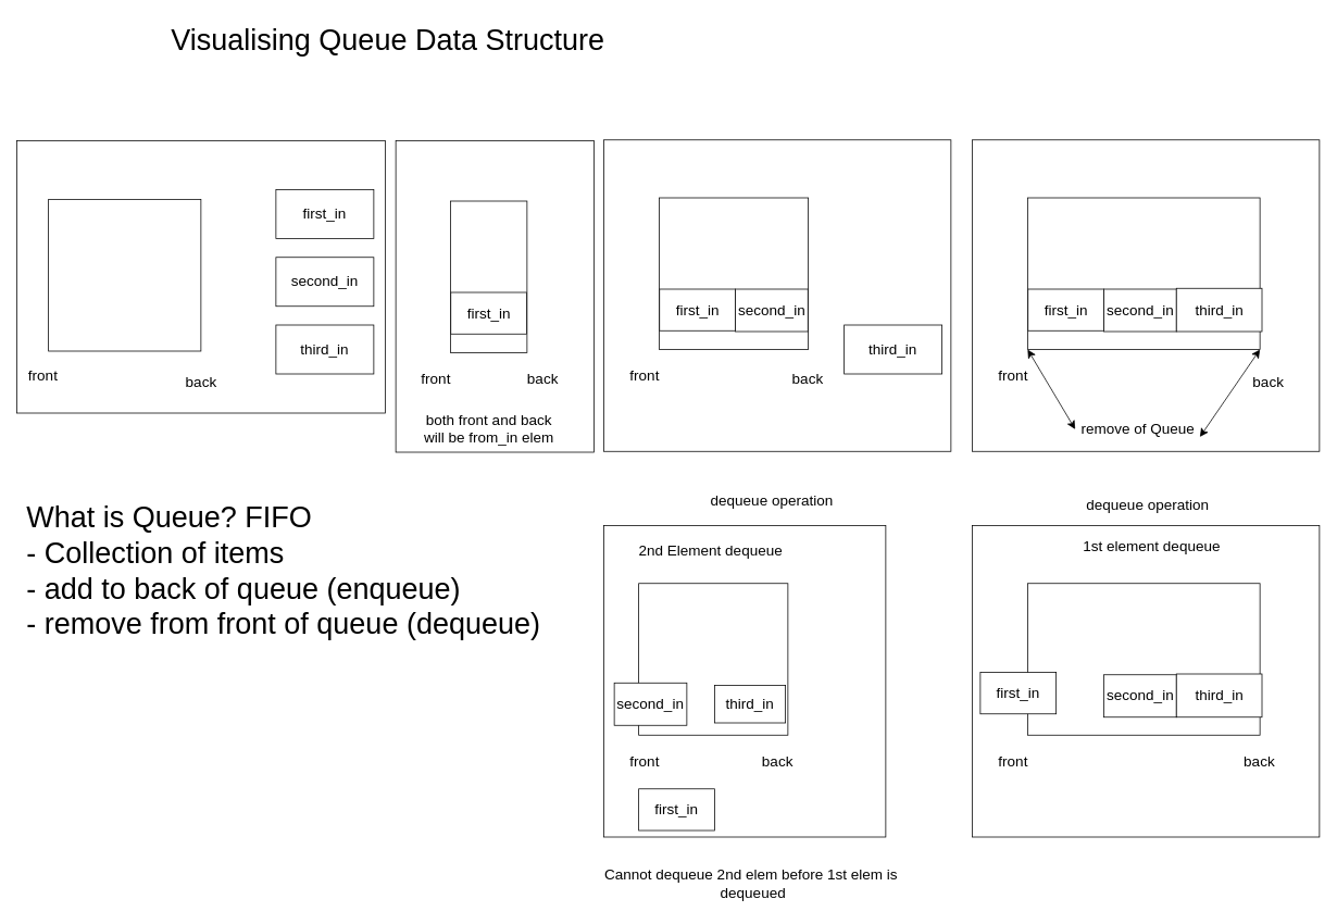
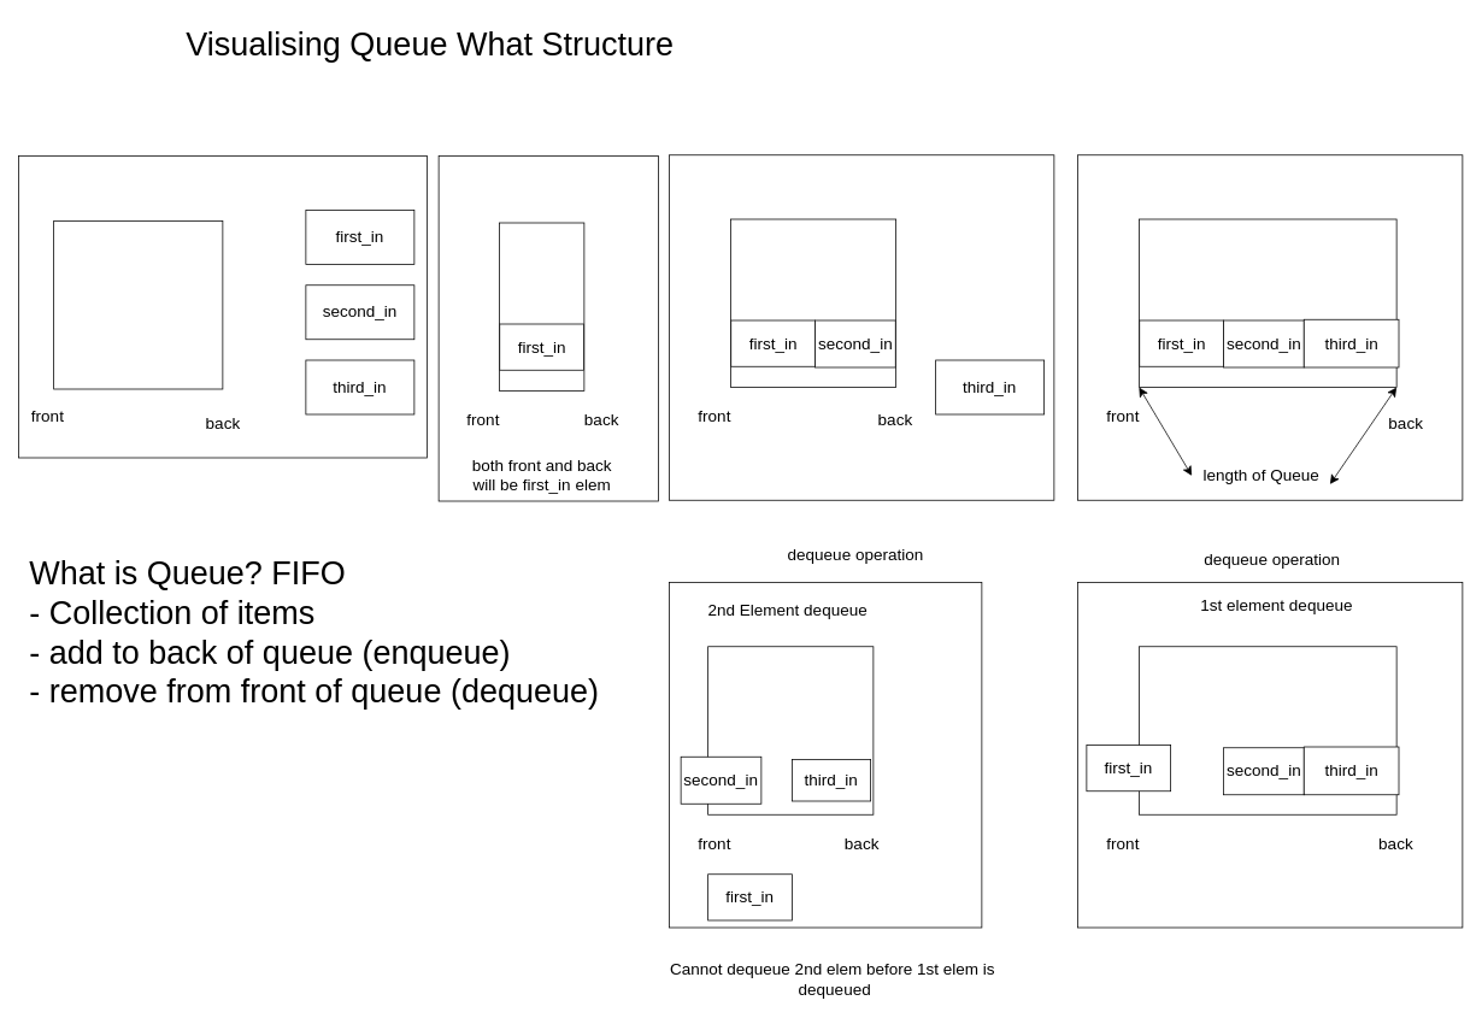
  <mxCell id="0" />
  <mxCell id="1" parent="0" />
  <mxCell id="2" value="" style="whiteSpace=wrap;html=1;fontSize=36;" vertex="1" parent="1"><mxGeometry x="740" y="644" width="346" height="382" as="geometry" /></mxCell>
  <mxCell id="3" value="" style="whiteSpace=wrap;html=1;fontSize=36;" vertex="1" parent="1"><mxGeometry x="740" y="171" width="426" height="382" as="geometry" /></mxCell>
  <mxCell id="4" value="" style="whiteSpace=wrap;html=1;fontSize=36;" vertex="1" parent="1"><mxGeometry x="485" y="172" width="243" height="382" as="geometry" /></mxCell>
  <mxCell id="5" value="" style="whiteSpace=wrap;html=1;fontSize=36;" vertex="1" parent="1"><mxGeometry x="20" y="172" width="452" height="334" as="geometry" /></mxCell>
  <mxCell id="6" value="" style="whiteSpace=wrap;html=1;fontSize=18;" vertex="1" parent="1"><mxGeometry x="808" y="242" width="183" height="186" as="geometry" /></mxCell>
- <mxCell id="7" value="&lt;font style=&quot;font-size: 36px;&quot;&gt;Visualising Queue Data Structure&lt;/font&gt;" style="text;html=1;align=center;verticalAlign=middle;resizable=0;points=[];autosize=1;strokeColor=none;fillColor=none;" vertex="1" parent="1"><mxGeometry x="200" y="20" width="550" height="55" as="geometry" /></mxCell>
+ <mxCell id="7" value="&lt;font style=&quot;font-size: 36px;&quot;&gt;Visualising Queue What Structure&lt;/font&gt;" style="text;html=1;align=center;verticalAlign=middle;resizable=0;points=[];autosize=1;strokeColor=none;fillColor=none;" vertex="1" parent="1"><mxGeometry x="200" y="20" width="550" height="55" as="geometry" /></mxCell>
  <mxCell id="8" value="" style="whiteSpace=wrap;html=1;fontSize=18;" vertex="1" parent="1"><mxGeometry x="59" y="244" width="187" height="186" as="geometry" /></mxCell>
  <mxCell id="9" value="front" style="text;html=1;align=center;verticalAlign=middle;resizable=0;points=[];autosize=1;strokeColor=none;fillColor=none;fontSize=18;" vertex="1" parent="1"><mxGeometry x="25" y="444" width="54" height="34" as="geometry" /></mxCell>
  <mxCell id="10" value="back" style="text;html=1;align=center;verticalAlign=middle;resizable=0;points=[];autosize=1;strokeColor=none;fillColor=none;fontSize=18;" vertex="1" parent="1"><mxGeometry x="218" y="452" width="56" height="34" as="geometry" /></mxCell>
  <mxCell id="11" value="first_in" style="whiteSpace=wrap;html=1;fontSize=18;" vertex="1" parent="1"><mxGeometry x="338" y="232" width="120" height="60" as="geometry" /></mxCell>
  <mxCell id="12" value="second_in" style="whiteSpace=wrap;html=1;fontSize=18;" vertex="1" parent="1"><mxGeometry x="338" y="315" width="120" height="60" as="geometry" /></mxCell>
  <mxCell id="13" value="third_in" style="whiteSpace=wrap;html=1;fontSize=18;" vertex="1" parent="1"><mxGeometry x="338" y="398" width="120" height="60" as="geometry" /></mxCell>
  <mxCell id="14" value="" style="whiteSpace=wrap;html=1;fontSize=18;" vertex="1" parent="1"><mxGeometry x="552" y="246" width="94" height="186" as="geometry" /></mxCell>
  <mxCell id="15" value="front" style="text;html=1;align=center;verticalAlign=middle;resizable=0;points=[];autosize=1;strokeColor=none;fillColor=none;fontSize=18;" vertex="1" parent="1"><mxGeometry x="507" y="448" width="54" height="34" as="geometry" /></mxCell>
  <mxCell id="16" value="back" style="text;html=1;align=center;verticalAlign=middle;resizable=0;points=[];autosize=1;strokeColor=none;fillColor=none;fontSize=18;" vertex="1" parent="1"><mxGeometry x="637" y="448" width="56" height="34" as="geometry" /></mxCell>
  <mxCell id="17" value="first_in" style="whiteSpace=wrap;html=1;fontSize=18;" vertex="1" parent="1"><mxGeometry x="552.5" y="358" width="93" height="51" as="geometry" /></mxCell>
  <mxCell id="18" value="second_in" style="whiteSpace=wrap;html=1;fontSize=18;" vertex="1" parent="1"><mxGeometry x="901.5" y="354" width="89" height="52" as="geometry" /></mxCell>
  <mxCell id="19" value="third_in" style="whiteSpace=wrap;html=1;fontSize=18;" vertex="1" parent="1"><mxGeometry x="1035" y="398" width="120" height="60" as="geometry" /></mxCell>
- <mxCell id="20" value="both front and back&lt;br&gt;will be from_in elem" style="text;html=1;align=center;verticalAlign=middle;resizable=0;points=[];autosize=1;strokeColor=none;fillColor=none;fontSize=18;" vertex="1" parent="1"><mxGeometry x="513" y="498" width="172" height="55" as="geometry" /></mxCell>
+ <mxCell id="20" value="both front and back&lt;br&gt;will be first_in elem" style="text;html=1;align=center;verticalAlign=middle;resizable=0;points=[];autosize=1;strokeColor=none;fillColor=none;fontSize=18;" vertex="1" parent="1"><mxGeometry x="513" y="498" width="172" height="55" as="geometry" /></mxCell>
  <mxCell id="21" value="front" style="text;html=1;align=center;verticalAlign=middle;resizable=0;points=[];autosize=1;strokeColor=none;fillColor=none;fontSize=18;" vertex="1" parent="1"><mxGeometry x="763" y="444" width="54" height="34" as="geometry" /></mxCell>
  <mxCell id="22" value="back" style="text;html=1;align=center;verticalAlign=middle;resizable=0;points=[];autosize=1;strokeColor=none;fillColor=none;fontSize=18;" vertex="1" parent="1"><mxGeometry x="962" y="448" width="56" height="34" as="geometry" /></mxCell>
  <mxCell id="23" value="first_in" style="whiteSpace=wrap;html=1;fontSize=18;" vertex="1" parent="1"><mxGeometry x="808.5" y="354" width="93" height="51" as="geometry" /></mxCell>
  <mxCell id="24" value="" style="whiteSpace=wrap;html=1;fontSize=36;" vertex="1" parent="1"><mxGeometry x="1192" y="171" width="426" height="382" as="geometry" /></mxCell>
  <mxCell id="25" value="" style="whiteSpace=wrap;html=1;fontSize=18;" vertex="1" parent="1"><mxGeometry x="1260" y="242" width="285" height="186" as="geometry" /></mxCell>
  <mxCell id="26" value="second_in" style="whiteSpace=wrap;html=1;fontSize=18;" vertex="1" parent="1"><mxGeometry x="1353.5" y="354" width="89" height="52" as="geometry" /></mxCell>
  <mxCell id="27" value="third_in" style="whiteSpace=wrap;html=1;fontSize=18;" vertex="1" parent="1"><mxGeometry x="1442.5" y="353" width="105" height="53" as="geometry" /></mxCell>
  <mxCell id="28" value="front" style="text;html=1;align=center;verticalAlign=middle;resizable=0;points=[];autosize=1;strokeColor=none;fillColor=none;fontSize=18;" vertex="1" parent="1"><mxGeometry x="1215" y="444" width="54" height="34" as="geometry" /></mxCell>
  <mxCell id="29" value="back" style="text;html=1;align=center;verticalAlign=middle;resizable=0;points=[];autosize=1;strokeColor=none;fillColor=none;fontSize=18;" vertex="1" parent="1"><mxGeometry x="1527" y="452" width="56" height="34" as="geometry" /></mxCell>
  <mxCell id="30" value="first_in" style="whiteSpace=wrap;html=1;fontSize=18;" vertex="1" parent="1"><mxGeometry x="1260.5" y="354" width="93" height="51" as="geometry" /></mxCell>
  <mxCell id="31" value="" style="whiteSpace=wrap;html=1;fontSize=36;" vertex="1" parent="1"><mxGeometry x="1192" y="644" width="426" height="382" as="geometry" /></mxCell>
  <mxCell id="32" value="" style="whiteSpace=wrap;html=1;fontSize=18;" vertex="1" parent="1"><mxGeometry x="1260" y="715" width="285" height="186" as="geometry" /></mxCell>
  <mxCell id="33" value="second_in" style="whiteSpace=wrap;html=1;fontSize=18;" vertex="1" parent="1"><mxGeometry x="1353.5" y="827" width="89" height="52" as="geometry" /></mxCell>
  <mxCell id="34" value="third_in" style="whiteSpace=wrap;html=1;fontSize=18;" vertex="1" parent="1"><mxGeometry x="1442.5" y="826" width="105" height="53" as="geometry" /></mxCell>
  <mxCell id="35" value="front" style="text;html=1;align=center;verticalAlign=middle;resizable=0;points=[];autosize=1;strokeColor=none;fillColor=none;fontSize=18;" vertex="1" parent="1"><mxGeometry x="1215" y="917" width="54" height="34" as="geometry" /></mxCell>
  <mxCell id="36" value="back" style="text;html=1;align=center;verticalAlign=middle;resizable=0;points=[];autosize=1;strokeColor=none;fillColor=none;fontSize=18;" vertex="1" parent="1"><mxGeometry x="1516" y="917" width="56" height="34" as="geometry" /></mxCell>
  <mxCell id="37" value="first_in" style="whiteSpace=wrap;html=1;fontSize=18;" vertex="1" parent="1"><mxGeometry x="1202" y="824" width="93" height="51" as="geometry" /></mxCell>
  <mxCell id="38" value="1st element dequeue" style="text;html=1;align=center;verticalAlign=middle;resizable=0;points=[];autosize=1;strokeColor=none;fillColor=none;fontSize=18;" vertex="1" parent="1"><mxGeometry x="1319" y="653" width="186" height="34" as="geometry" /></mxCell>
  <mxCell id="39" value="dequeue operation" style="text;html=1;align=center;verticalAlign=middle;resizable=0;points=[];autosize=1;strokeColor=none;fillColor=none;fontSize=18;" vertex="1" parent="1"><mxGeometry x="1323" y="602" width="168" height="34" as="geometry" /></mxCell>
  <mxCell id="40" value="" style="whiteSpace=wrap;html=1;fontSize=18;" vertex="1" parent="1"><mxGeometry x="783" y="715" width="183" height="186" as="geometry" /></mxCell>
  <mxCell id="41" value="second_in" style="whiteSpace=wrap;html=1;fontSize=18;" vertex="1" parent="1"><mxGeometry x="753" y="837" width="89" height="52" as="geometry" /></mxCell>
  <mxCell id="42" value="third_in" style="whiteSpace=wrap;html=1;fontSize=18;" vertex="1" parent="1"><mxGeometry x="876" y="840" width="87" height="46" as="geometry" /></mxCell>
  <mxCell id="43" value="front" style="text;html=1;align=center;verticalAlign=middle;resizable=0;points=[];autosize=1;strokeColor=none;fillColor=none;fontSize=18;" vertex="1" parent="1"><mxGeometry x="763" y="917" width="54" height="34" as="geometry" /></mxCell>
  <mxCell id="44" value="back" style="text;html=1;align=center;verticalAlign=middle;resizable=0;points=[];autosize=1;strokeColor=none;fillColor=none;fontSize=18;" vertex="1" parent="1"><mxGeometry x="925" y="917" width="56" height="34" as="geometry" /></mxCell>
  <mxCell id="45" value="first_in" style="whiteSpace=wrap;html=1;fontSize=18;" vertex="1" parent="1"><mxGeometry x="783" y="967" width="93" height="51" as="geometry" /></mxCell>
  <mxCell id="46" value="2nd Element dequeue" style="text;html=1;align=center;verticalAlign=middle;resizable=0;points=[];autosize=1;strokeColor=none;fillColor=none;fontSize=18;" vertex="1" parent="1"><mxGeometry x="774" y="658" width="194" height="34" as="geometry" /></mxCell>
  <mxCell id="47" value="dequeue operation" style="text;html=1;align=center;verticalAlign=middle;resizable=0;points=[];autosize=1;strokeColor=none;fillColor=none;fontSize=18;" vertex="1" parent="1"><mxGeometry x="862" y="597" width="168" height="34" as="geometry" /></mxCell>
- <mxCell id="48" value="remove of Queue" style="text;html=1;align=center;verticalAlign=middle;resizable=0;points=[];autosize=1;strokeColor=none;fillColor=none;fontSize=18;" vertex="1" parent="1"><mxGeometry x="1322" y="508.5" width="146" height="34" as="geometry" /></mxCell>
+ <mxCell id="48" value="length of Queue" style="text;html=1;align=center;verticalAlign=middle;resizable=0;points=[];autosize=1;strokeColor=none;fillColor=none;fontSize=18;" vertex="1" parent="1"><mxGeometry x="1322" y="508.5" width="146" height="34" as="geometry" /></mxCell>
  <mxCell id="49" value="" style="edgeStyle=none;orthogonalLoop=1;jettySize=auto;html=1;endArrow=classic;startArrow=classic;endSize=8;startSize=8;fontSize=36;exitX=1;exitY=1;exitDx=0;exitDy=0;entryX=1.023;entryY=0.788;entryDx=0;entryDy=0;entryPerimeter=0;" edge="1" parent="1" source="25" target="48"><mxGeometry width="100" relative="1" as="geometry"><mxPoint x="1692" y="447" as="sourcePoint" /><mxPoint x="1792" y="447" as="targetPoint" /><Array as="points" /></mxGeometry></mxCell>
  <mxCell id="50" value="" style="edgeStyle=none;orthogonalLoop=1;jettySize=auto;html=1;endArrow=classic;startArrow=classic;endSize=8;startSize=8;fontSize=36;entryX=-0.025;entryY=0.511;entryDx=0;entryDy=0;entryPerimeter=0;exitX=0;exitY=1;exitDx=0;exitDy=0;" edge="1" parent="1" source="25" target="48"><mxGeometry width="100" relative="1" as="geometry"><mxPoint x="1555" y="438" as="sourcePoint" /><mxPoint x="1481.358" y="545.292" as="targetPoint" /><Array as="points" /></mxGeometry></mxCell>
  <mxCell id="51" value="&lt;div style=&quot;text-align: left;&quot;&gt;&lt;span style=&quot;font-size: 36px; background-color: initial;&quot;&gt;What is Queue? FIFO&lt;/span&gt;&lt;/div&gt;&lt;font style=&quot;font-size: 36px;&quot;&gt;&lt;div style=&quot;text-align: left;&quot;&gt;&lt;span style=&quot;background-color: initial;&quot;&gt;- Collection of items&lt;/span&gt;&lt;/div&gt;&lt;div style=&quot;text-align: left;&quot;&gt;&lt;span style=&quot;background-color: initial;&quot;&gt;- add to back of queue (enqueue)&lt;/span&gt;&lt;/div&gt;&lt;div style=&quot;text-align: left;&quot;&gt;&lt;span style=&quot;background-color: initial;&quot;&gt;- remove from front of queue (dequeue)&lt;/span&gt;&lt;/div&gt;&lt;/font&gt;" style="text;html=1;align=center;verticalAlign=middle;resizable=0;points=[];autosize=1;strokeColor=none;fillColor=none;" vertex="1" parent="1"><mxGeometry x="23" y="606" width="648" height="185" as="geometry" /></mxCell>
  <mxCell id="52" value="Cannot dequeue 2nd elem before 1st elem is&amp;nbsp;&lt;br&gt;dequeued" style="text;html=1;align=center;verticalAlign=middle;resizable=0;points=[];autosize=1;strokeColor=none;fillColor=none;fontSize=18;" vertex="1" parent="1"><mxGeometry x="732" y="1056" width="382" height="55" as="geometry" /></mxCell>
